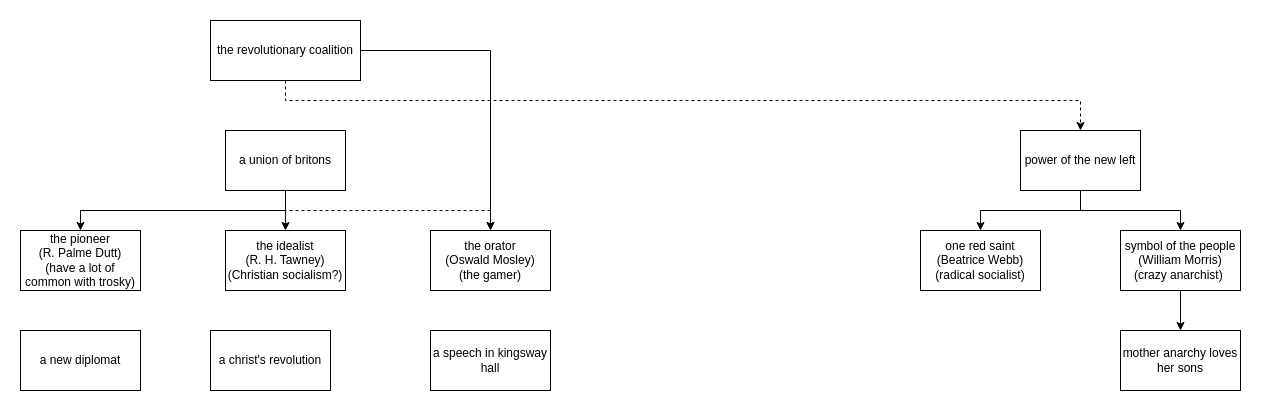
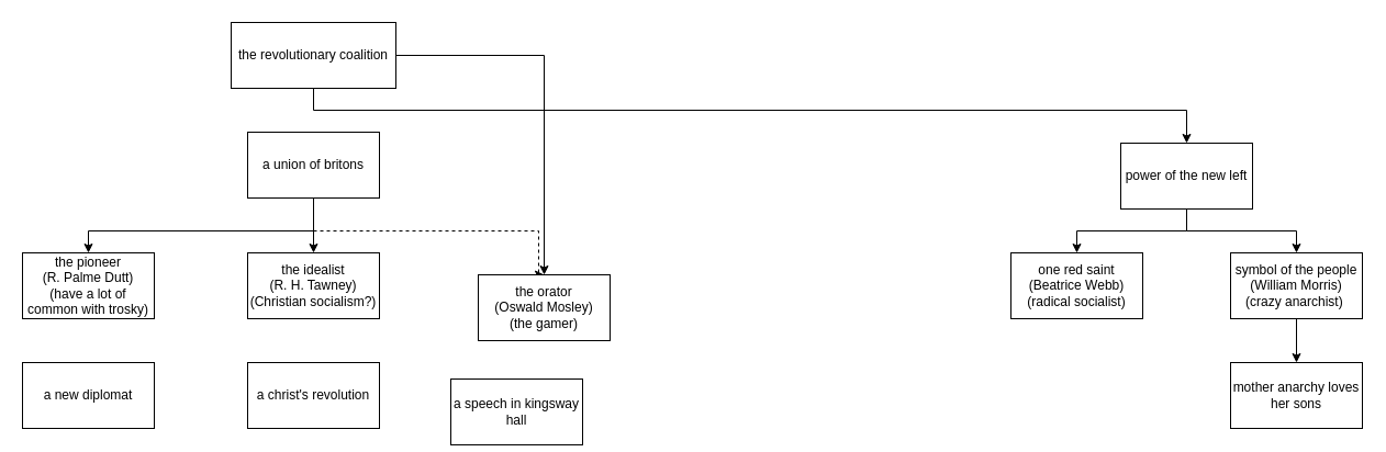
  <mxCell id="0" />
  <mxCell id="1" parent="0" />
  <mxCell id="2" style="edgeStyle=orthogonalEdgeStyle;rounded=0;orthogonalLoop=1;jettySize=auto;html=1;" edge="1" parent="1" source="4" target="10"><mxGeometry relative="1" as="geometry" /></mxCell>
- <mxCell id="3" style="edgeStyle=orthogonalEdgeStyle;rounded=0;orthogonalLoop=1;jettySize=auto;html=1;entryX=0.5;entryY=0;entryDx=0;entryDy=0;dashed=1;" edge="1" parent="1" source="4" target="14"><mxGeometry relative="1" as="geometry"><Array as="points"><mxPoint x="285" y="100" /><mxPoint x="1080" y="100" /></Array></mxGeometry></mxCell>
+ <mxCell id="3" style="edgeStyle=orthogonalEdgeStyle;rounded=0;orthogonalLoop=1;jettySize=auto;html=1;entryX=0.5;entryY=0;entryDx=0;entryDy=0;" edge="1" parent="1" source="4" target="14"><mxGeometry relative="1" as="geometry"><Array as="points"><mxPoint x="285" y="100" /><mxPoint x="1080" y="100" /></Array></mxGeometry></mxCell>
  <mxCell id="4" value="the&amp;nbsp;revolutionary&amp;nbsp;coalition" style="rounded=0;whiteSpace=wrap;html=1;" vertex="1" parent="1"><mxGeometry x="210" y="20" width="150" height="60" as="geometry" /></mxCell>
  <mxCell id="5" style="edgeStyle=orthogonalEdgeStyle;rounded=0;orthogonalLoop=1;jettySize=auto;html=1;entryX=0.5;entryY=0;entryDx=0;entryDy=0;dashed=1;" edge="1" parent="1" source="8" target="10"><mxGeometry relative="1" as="geometry"><Array as="points"><mxPoint x="285" y="210" /><mxPoint x="490" y="210" /></Array></mxGeometry></mxCell>
  <mxCell id="6" style="edgeStyle=orthogonalEdgeStyle;rounded=0;orthogonalLoop=1;jettySize=auto;html=1;entryX=0.5;entryY=0;entryDx=0;entryDy=0;" edge="1" parent="1" source="8" target="9"><mxGeometry relative="1" as="geometry" /></mxCell>
  <mxCell id="7" style="edgeStyle=orthogonalEdgeStyle;rounded=0;orthogonalLoop=1;jettySize=auto;html=1;" edge="1" parent="1" source="8" target="11"><mxGeometry relative="1" as="geometry"><Array as="points"><mxPoint x="285" y="210" /><mxPoint x="80" y="210" /></Array></mxGeometry></mxCell>
- <mxCell id="8" value="a union of britons" style="rounded=0;whiteSpace=wrap;html=1;" vertex="1" parent="1"><mxGeometry x="225" y="130" width="120" height="60" as="geometry" /></mxCell>
+ <mxCell id="8" value="a union of britons" style="rounded=0;whiteSpace=wrap;html=1;" vertex="1" parent="1"><mxGeometry x="225" y="120" width="120" height="60" as="geometry" /></mxCell>
  <mxCell id="9" value="the idealist&lt;br&gt;(R. H. Tawney)&lt;br&gt;(Christian socialism?)" style="rounded=0;whiteSpace=wrap;html=1;" vertex="1" parent="1"><mxGeometry x="225" y="230" width="120" height="60" as="geometry" /></mxCell>
- <mxCell id="10" value="the orator&lt;br&gt;(Oswald Mosley)&lt;br&gt;(the gamer)" style="rounded=0;whiteSpace=wrap;html=1;" vertex="1" parent="1"><mxGeometry x="430" y="230" width="120" height="60" as="geometry" /></mxCell>
+ <mxCell id="10" value="the orator&lt;br&gt;(Oswald Mosley)&lt;br&gt;(the gamer)" style="rounded=0;whiteSpace=wrap;html=1;" vertex="1" parent="1"><mxGeometry x="435" y="250" width="120" height="60" as="geometry" /></mxCell>
  <mxCell id="11" value="the&amp;nbsp;pioneer&lt;br&gt;(R. Palme Dutt)&lt;br&gt;(have a lot of common with trosky)" style="rounded=0;whiteSpace=wrap;html=1;" vertex="1" parent="1"><mxGeometry x="20" y="230" width="120" height="60" as="geometry" /></mxCell>
  <mxCell id="12" style="edgeStyle=orthogonalEdgeStyle;rounded=0;orthogonalLoop=1;jettySize=auto;html=1;entryX=0.5;entryY=0;entryDx=0;entryDy=0;" edge="1" parent="1" source="14" target="17"><mxGeometry relative="1" as="geometry" /></mxCell>
  <mxCell id="13" style="edgeStyle=orthogonalEdgeStyle;rounded=0;orthogonalLoop=1;jettySize=auto;html=1;entryX=0.5;entryY=0;entryDx=0;entryDy=0;" edge="1" parent="1" source="14" target="16"><mxGeometry relative="1" as="geometry" /></mxCell>
  <mxCell id="14" value="power of the new left" style="rounded=0;whiteSpace=wrap;html=1;" vertex="1" parent="1"><mxGeometry x="1020" y="130" width="120" height="60" as="geometry" /></mxCell>
  <mxCell id="15" style="edgeStyle=orthogonalEdgeStyle;rounded=0;orthogonalLoop=1;jettySize=auto;html=1;" edge="1" parent="1" source="16" target="21"><mxGeometry relative="1" as="geometry" /></mxCell>
  <mxCell id="16" value="&lt;span style=&quot;font-size: 12px&quot;&gt;symbol of the people&lt;br&gt;(William Morris)&lt;br&gt;(crazy anarchist)&amp;nbsp;&lt;/span&gt;" style="rounded=0;whiteSpace=wrap;html=1;" vertex="1" parent="1"><mxGeometry x="1120" y="230" width="120" height="60" as="geometry" /></mxCell>
  <mxCell id="17" value="one red saint&lt;br&gt;&lt;span style=&quot;font-size: 12px&quot;&gt;(Beatrice Webb)&lt;br&gt;&lt;/span&gt;(radical socialist)" style="rounded=0;whiteSpace=wrap;html=1;" vertex="1" parent="1"><mxGeometry x="920" y="230" width="120" height="60" as="geometry" /></mxCell>
- <mxCell id="18" value="a speech in kingsway hall" style="rounded=0;whiteSpace=wrap;html=1;" vertex="1" parent="1"><mxGeometry x="430" y="330" width="120" height="60" as="geometry" /></mxCell>
+ <mxCell id="18" value="a speech in kingsway hall" style="rounded=0;whiteSpace=wrap;html=1;" vertex="1" parent="1"><mxGeometry x="410" y="345" width="120" height="60" as="geometry" /></mxCell>
  <mxCell id="19" value="a new&amp;nbsp;diplomat" style="rounded=0;whiteSpace=wrap;html=1;" vertex="1" parent="1"><mxGeometry x="20" y="330" width="120" height="60" as="geometry" /></mxCell>
- <mxCell id="20" value="a christ's revolution" style="rounded=0;whiteSpace=wrap;html=1;" vertex="1" parent="1"><mxGeometry x="210" y="330" width="120" height="60" as="geometry" /></mxCell>
+ <mxCell id="20" value="a christ's revolution" style="rounded=0;whiteSpace=wrap;html=1;" vertex="1" parent="1"><mxGeometry x="225" y="330" width="120" height="60" as="geometry" /></mxCell>
  <mxCell id="21" value="mother anarchy loves her sons" style="rounded=0;whiteSpace=wrap;html=1;" vertex="1" parent="1"><mxGeometry x="1120" y="330" width="120" height="60" as="geometry" /></mxCell>
